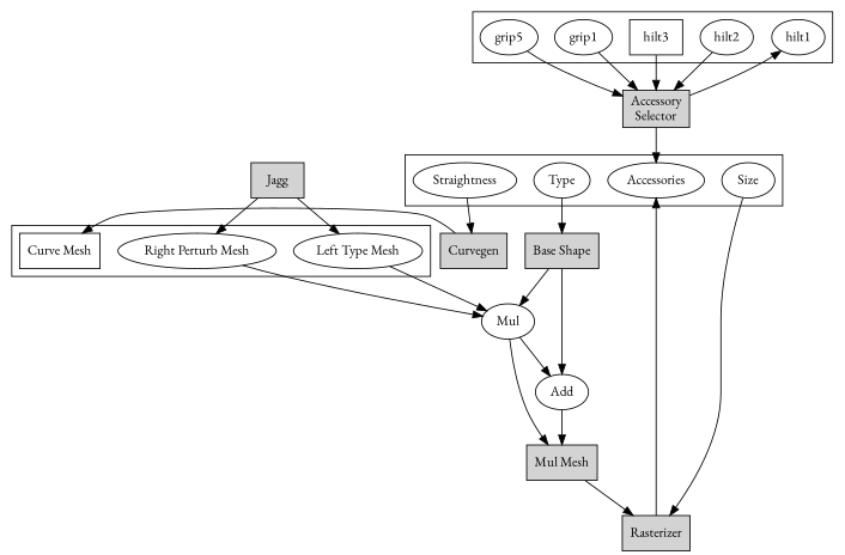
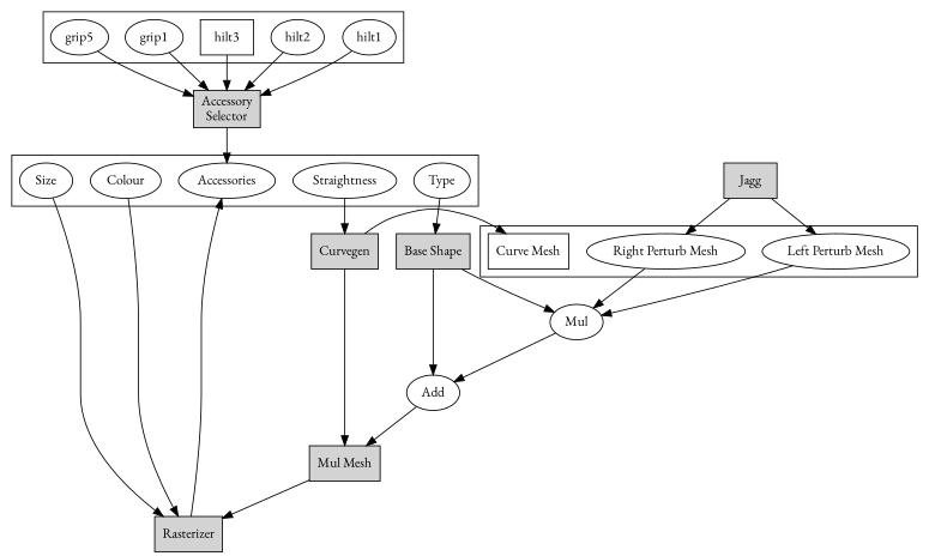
  digraph {
    compound=true
    fontname="EB Garamond"
    node [fontname="EB Garamond"]
    edge [fontname="EB Garamond"]
    hilt1
    hilt2
    hilt3 [shape=box]
    grip1
    n5 [label=grip5]
    Size
    Accessories
+   Colour
    Type
    Straightness
-   "Left Perturb Mesh" [label="Left Type Mesh"]
+   "Left Perturb Mesh"
    "Right Perturb Mesh"
    "Curve Mesh" [shape=box]
    Curvegen [shape=rect style=filled]
    Jagg [shape=rect style=filled]
    "Accessory\nSelector" [shape=rect style=filled]
    Rasterizer [shape=rect style=filled]
    "Base Shape" [shape=rect style=filled]
    n19 [label="Mul Mesh" shape=rect style=filled]
    Mul
    Add
    subgraph cluster_1 {
      hilt1
      hilt2
      hilt3
      grip1
      n5
    }
    subgraph cluster_2 {
      Size
      Accessories
+     Colour
      Type
      Straightness
    }
    subgraph cluster_3 {
      "Left Perturb Mesh"
      "Right Perturb Mesh"
      "Curve Mesh"
    }
    subgraph sub_4 {
      Curvegen
      Jagg
      "Accessory\nSelector"
      Rasterizer
      "Base Shape"
      n19
    }
-   "Accessory\nSelector" -> hilt1
+   hilt1 -> "Accessory\nSelector"
    hilt2 -> "Accessory\nSelector"
    hilt3 -> "Accessory\nSelector"
    grip1 -> "Accessory\nSelector"
    n5 -> "Accessory\nSelector"
    Size -> Rasterizer
+   Colour -> Rasterizer
    Type -> "Base Shape"
    Straightness -> Curvegen
    "Left Perturb Mesh" -> Mul
    "Right Perturb Mesh" -> Mul
    Curvegen -> "Curve Mesh"
    Jagg -> "Left Perturb Mesh"
    Jagg -> "Right Perturb Mesh"
    "Accessory\nSelector" -> Accessories
    Rasterizer -> Accessories
    "Base Shape" -> Mul
    "Base Shape" -> Add
    n19 -> Rasterizer
-   Mul -> n19
+   Curvegen -> n19
    Mul -> Add
    Add -> n19
  }
